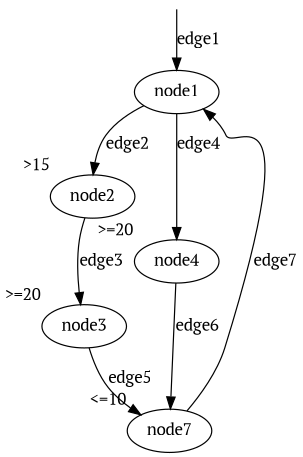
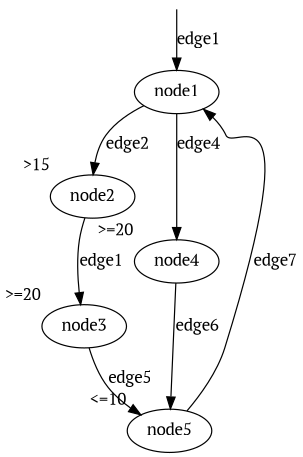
  digraph {
    fontname="PT Serif"
    node [fontname="PT Serif"]
    edge [fontname="PT Serif"]
    n1 [label=node1]
    n2 [label=node2 xlabel=">15"]
    n3 [label=node4 xlabel=">=20"]
    n4 [label=node3 xlabel=">=20"]
-   n5 [label=node7 xlabel="<=10"]
+   n5 [label=node5 xlabel="<=10"]
    q0 [shape=point style=invis]
    n1 -> n2 [label=edge2]
    n1 -> n3 [label=edge4]
-   n2 -> n4 [label=edge3]
+   n2 -> n4 [label=edge1]
    n3 -> n5 [label=edge6]
    n4 -> n5 [label=edge5]
    n5 -> n1 [label=edge7]
    q0 -> n1 [label=edge1]
  }
